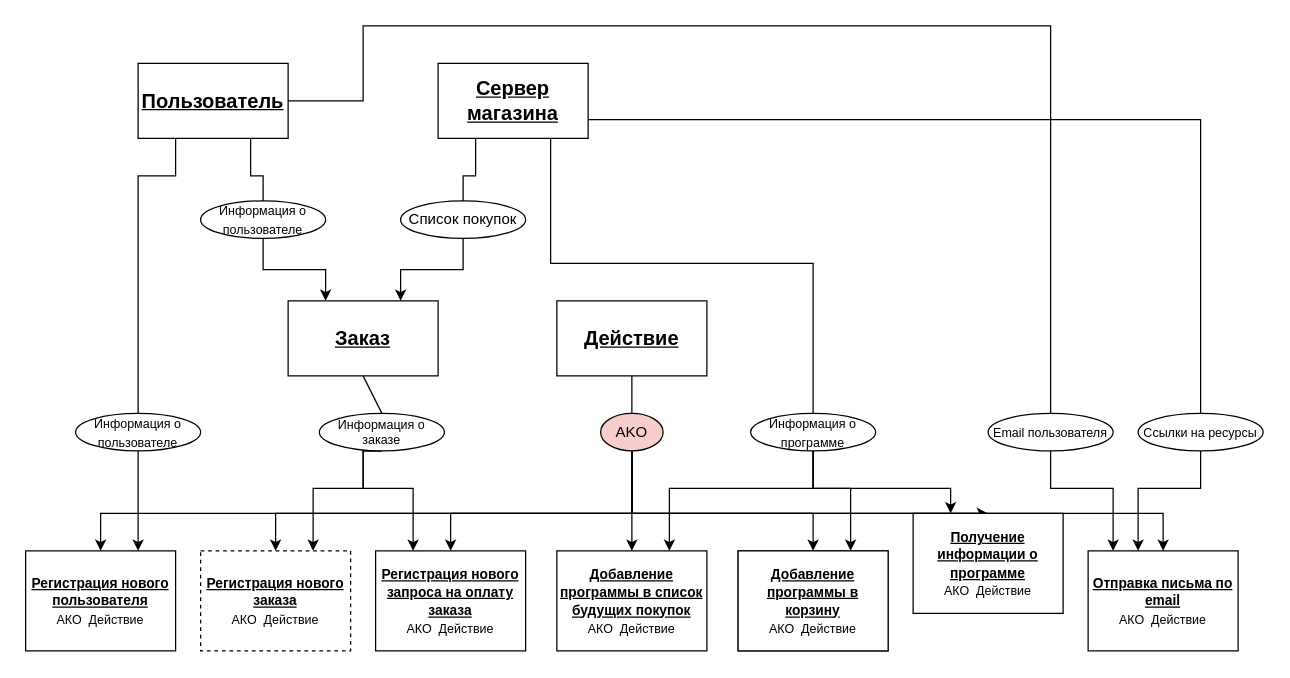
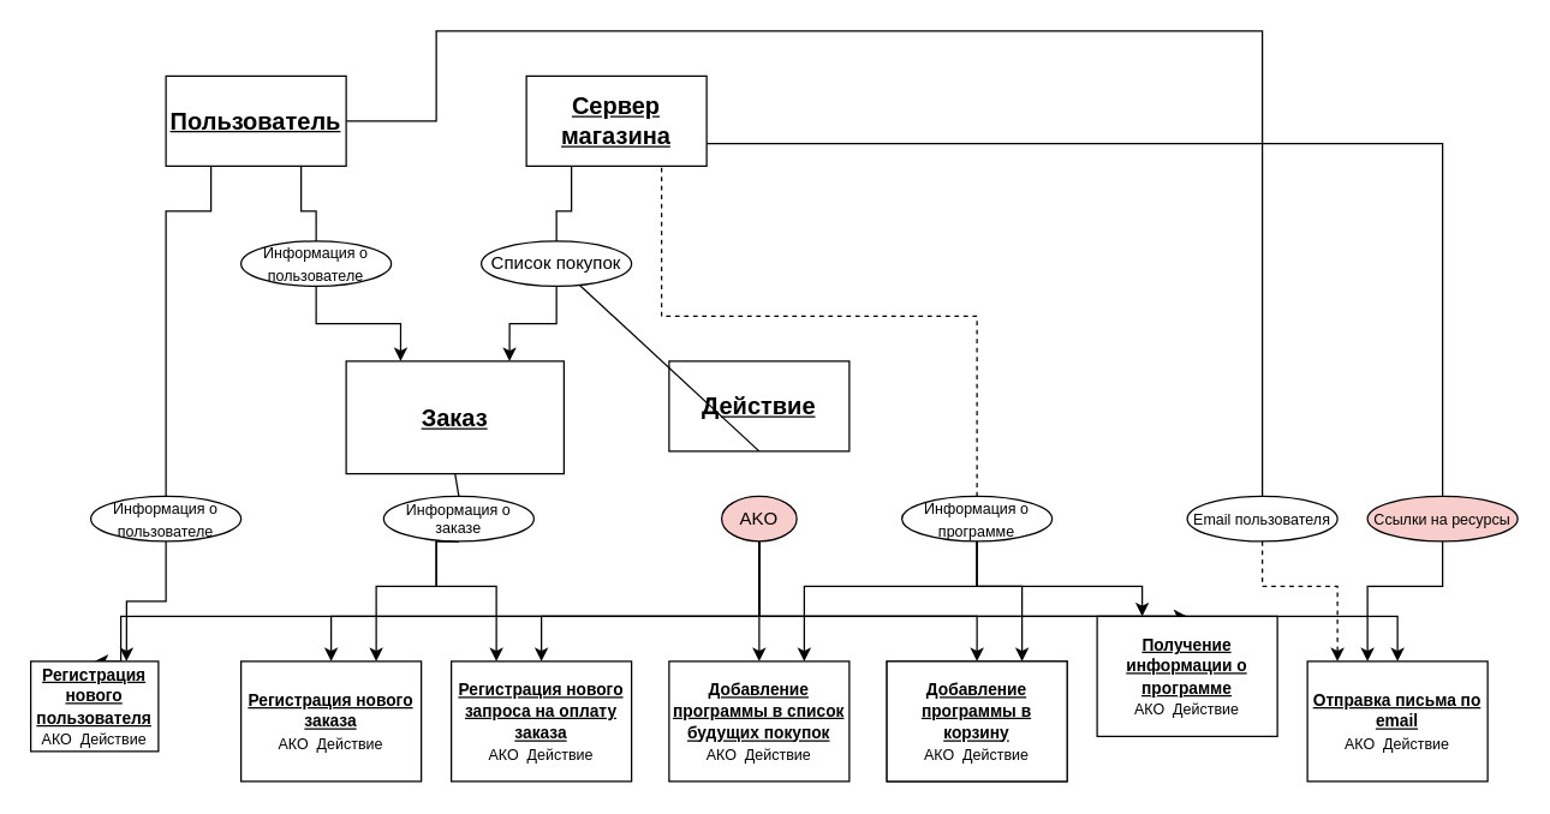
  <mxCell id="0" />
  <mxCell id="1" parent="0" />
  <mxCell id="2" value="&lt;span style=&quot;font-size: 16px;&quot;&gt;&lt;b&gt;&lt;u&gt;Действие&lt;/u&gt;&lt;/b&gt;&lt;/span&gt;" style="rounded=0;whiteSpace=wrap;html=1;" vertex="1" parent="1"><mxGeometry x="445" y="240" width="120" height="60" as="geometry" /></mxCell>
  <mxCell id="3" value="" style="endArrow=none;html=1;rounded=0;exitX=0.5;exitY=1;exitDx=0;exitDy=0;" edge="1" parent="1" source="12"><mxGeometry width="50" height="50" relative="1" as="geometry"><mxPoint x="485" y="320" as="sourcePoint" /><mxPoint x="505" y="360" as="targetPoint" /></mxGeometry></mxCell>
- <mxCell id="4" value="" style="endArrow=none;html=1;rounded=0;exitX=0.5;exitY=1;exitDx=0;exitDy=0;" edge="1" parent="1" source="2" target="12"><mxGeometry width="50" height="50" relative="1" as="geometry"><mxPoint x="505" y="320" as="sourcePoint" /><mxPoint x="505" y="360" as="targetPoint" /></mxGeometry></mxCell>
+ <mxCell id="4" value="" style="endArrow=none;html=1;rounded=0;exitX=0.5;exitY=1;exitDx=0;exitDy=0;" edge="1" parent="1" source="2" target="25"><mxGeometry width="50" height="50" relative="1" as="geometry"><mxPoint x="505" y="320" as="sourcePoint" /><mxPoint x="505" y="360" as="targetPoint" /></mxGeometry></mxCell>
  <mxCell id="5" style="edgeStyle=orthogonalEdgeStyle;rounded=0;orthogonalLoop=1;jettySize=auto;html=1;exitX=0.5;exitY=1;exitDx=0;exitDy=0;entryX=0.5;entryY=0;entryDx=0;entryDy=0;" edge="1" parent="1" source="12" target="13"><mxGeometry relative="1" as="geometry" /></mxCell>
  <mxCell id="6" style="edgeStyle=orthogonalEdgeStyle;rounded=0;orthogonalLoop=1;jettySize=auto;html=1;exitX=0.5;exitY=1;exitDx=0;exitDy=0;entryX=0.5;entryY=0;entryDx=0;entryDy=0;" edge="1" parent="1" source="12" target="14"><mxGeometry relative="1" as="geometry"><Array as="points"><mxPoint x="505" y="410" /><mxPoint x="360" y="410" /></Array></mxGeometry></mxCell>
  <mxCell id="7" style="edgeStyle=orthogonalEdgeStyle;rounded=0;orthogonalLoop=1;jettySize=auto;html=1;exitX=0.5;exitY=1;exitDx=0;exitDy=0;entryX=0.5;entryY=0;entryDx=0;entryDy=0;" edge="1" parent="1" source="12" target="15"><mxGeometry relative="1" as="geometry"><Array as="points"><mxPoint x="505" y="410" /><mxPoint x="220" y="410" /></Array></mxGeometry></mxCell>
  <mxCell id="8" style="edgeStyle=orthogonalEdgeStyle;rounded=0;orthogonalLoop=1;jettySize=auto;html=1;exitX=0.5;exitY=1;exitDx=0;exitDy=0;entryX=0.5;entryY=0;entryDx=0;entryDy=0;" edge="1" parent="1" source="12" target="16"><mxGeometry relative="1" as="geometry"><Array as="points"><mxPoint x="505" y="410" /><mxPoint x="80" y="410" /></Array></mxGeometry></mxCell>
  <mxCell id="9" style="edgeStyle=orthogonalEdgeStyle;rounded=0;orthogonalLoop=1;jettySize=auto;html=1;exitX=0.5;exitY=1;exitDx=0;exitDy=0;entryX=0.5;entryY=0;entryDx=0;entryDy=0;" edge="1" parent="1" source="12" target="18"><mxGeometry relative="1" as="geometry"><Array as="points"><mxPoint x="505" y="410" /><mxPoint x="650" y="410" /></Array></mxGeometry></mxCell>
  <mxCell id="10" style="edgeStyle=orthogonalEdgeStyle;rounded=0;orthogonalLoop=1;jettySize=auto;html=1;exitX=0.5;exitY=1;exitDx=0;exitDy=0;entryX=0.5;entryY=0;entryDx=0;entryDy=0;" edge="1" parent="1" source="12" target="19"><mxGeometry relative="1" as="geometry"><Array as="points"><mxPoint x="505" y="410" /><mxPoint x="790" y="410" /></Array></mxGeometry></mxCell>
  <mxCell id="11" style="edgeStyle=orthogonalEdgeStyle;rounded=0;orthogonalLoop=1;jettySize=auto;html=1;exitX=0.5;exitY=1;exitDx=0;exitDy=0;entryX=0.5;entryY=0;entryDx=0;entryDy=0;" edge="1" parent="1" source="12" target="20"><mxGeometry relative="1" as="geometry"><Array as="points"><mxPoint x="505" y="410" /><mxPoint x="930" y="410" /></Array></mxGeometry></mxCell>
  <mxCell id="12" value="AKO" style="ellipse;whiteSpace=wrap;html=1;fillColor=#f8cecc;" vertex="1" parent="1"><mxGeometry x="480" y="330" width="50" height="30" as="geometry" /></mxCell>
  <mxCell id="13" value="&lt;font style=&quot;&quot;&gt;&lt;font style=&quot;font-size: 11px;&quot;&gt;&lt;b&gt;&lt;u&gt;Добавление программы в список будущих покупок&lt;/u&gt;&lt;/b&gt;&lt;/font&gt;&lt;/font&gt;&lt;div&gt;&lt;font style=&quot;&quot;&gt;&lt;font style=&quot;font-size: 10px;&quot;&gt;АКО&amp;nbsp; Действие&lt;/font&gt;&lt;/font&gt;&lt;/div&gt;" style="rounded=0;whiteSpace=wrap;html=1;" vertex="1" parent="1"><mxGeometry x="445" y="440" width="120" height="80" as="geometry" /></mxCell>
  <mxCell id="14" value="&lt;font style=&quot;&quot;&gt;&lt;font style=&quot;font-size: 11px;&quot;&gt;&lt;b&gt;&lt;u&gt;Регистрация нового запроса на оплату заказа&lt;/u&gt;&lt;/b&gt;&lt;/font&gt;&lt;/font&gt;&lt;div&gt;&lt;font style=&quot;&quot;&gt;&lt;font style=&quot;font-size: 10px;&quot;&gt;АКО&amp;nbsp; Действие&lt;/font&gt;&lt;/font&gt;&lt;/div&gt;" style="rounded=0;whiteSpace=wrap;html=1;" vertex="1" parent="1"><mxGeometry x="300" y="440" width="120" height="80" as="geometry" /></mxCell>
- <mxCell id="15" value="&lt;font style=&quot;&quot;&gt;&lt;font style=&quot;font-size: 11px;&quot;&gt;&lt;b&gt;&lt;u&gt;Регистрация нового заказа&lt;/u&gt;&lt;/b&gt;&lt;/font&gt;&lt;/font&gt;&lt;div&gt;&lt;font style=&quot;&quot;&gt;&lt;font style=&quot;font-size: 10px;&quot;&gt;АКО&amp;nbsp; Действие&lt;/font&gt;&lt;/font&gt;&lt;/div&gt;" style="rounded=0;whiteSpace=wrap;html=1;dashed=1;" vertex="1" parent="1"><mxGeometry x="160" y="440" width="120" height="80" as="geometry" /></mxCell>
- <mxCell id="16" value="&lt;font style=&quot;&quot;&gt;&lt;font style=&quot;font-size: 11px;&quot;&gt;&lt;b&gt;&lt;u&gt;Регистрация нового пользователя&lt;/u&gt;&lt;/b&gt;&lt;/font&gt;&lt;/font&gt;&lt;div&gt;&lt;font style=&quot;&quot;&gt;&lt;font style=&quot;font-size: 10px;&quot;&gt;АКО&amp;nbsp; Действие&lt;/font&gt;&lt;/font&gt;&lt;/div&gt;" style="rounded=0;whiteSpace=wrap;html=1;" vertex="1" parent="1"><mxGeometry x="20" y="440" width="120" height="80" as="geometry" /></mxCell>
+ <mxCell id="15" value="&lt;font style=&quot;&quot;&gt;&lt;font style=&quot;font-size: 11px;&quot;&gt;&lt;b&gt;&lt;u&gt;Регистрация нового заказа&lt;/u&gt;&lt;/b&gt;&lt;/font&gt;&lt;/font&gt;&lt;div&gt;&lt;font style=&quot;&quot;&gt;&lt;font style=&quot;font-size: 10px;&quot;&gt;АКО&amp;nbsp; Действие&lt;/font&gt;&lt;/font&gt;&lt;/div&gt;" style="rounded=0;whiteSpace=wrap;html=1;" vertex="1" parent="1"><mxGeometry x="160" y="440" width="120" height="80" as="geometry" /></mxCell>
+ <mxCell id="16" value="&lt;font style=&quot;&quot;&gt;&lt;font style=&quot;font-size: 11px;&quot;&gt;&lt;b&gt;&lt;u&gt;Регистрация нового пользователя&lt;/u&gt;&lt;/b&gt;&lt;/font&gt;&lt;/font&gt;&lt;div&gt;&lt;font style=&quot;&quot;&gt;&lt;font style=&quot;font-size: 10px;&quot;&gt;АКО&amp;nbsp; Действие&lt;/font&gt;&lt;/font&gt;&lt;/div&gt;" style="rounded=0;whiteSpace=wrap;html=1;" vertex="1" parent="1"><mxGeometry x="20" y="440" width="85" height="60" as="geometry" /></mxCell>
  <mxCell id="17" value="&lt;font style=&quot;&quot;&gt;&lt;span style=&quot;font-size: 11px;&quot;&gt;&lt;b&gt;&lt;u&gt;Считывание карты&lt;/u&gt;&lt;/b&gt;&lt;/span&gt;&lt;br&gt;&lt;font style=&quot;font-size: 10px;&quot;&gt;АКО&amp;nbsp; Действие&lt;/font&gt;&lt;/font&gt;" style="rounded=0;whiteSpace=wrap;html=1;" vertex="1" parent="1"><mxGeometry x="590" y="440" width="120" height="80" as="geometry" /></mxCell>
  <mxCell id="18" value="&lt;font style=&quot;&quot;&gt;&lt;font style=&quot;font-size: 11px;&quot;&gt;&lt;b&gt;&lt;u&gt;Добавление программы в корзину&lt;/u&gt;&lt;/b&gt;&lt;/font&gt;&lt;/font&gt;&lt;div&gt;&lt;font style=&quot;&quot;&gt;&lt;font style=&quot;font-size: 10px;&quot;&gt;АКО&amp;nbsp; Действие&lt;/font&gt;&lt;/font&gt;&lt;/div&gt;" style="rounded=0;whiteSpace=wrap;html=1;" vertex="1" parent="1"><mxGeometry x="590" y="440" width="120" height="80" as="geometry" /></mxCell>
  <mxCell id="19" value="&lt;font style=&quot;&quot;&gt;&lt;font style=&quot;font-size: 11px;&quot;&gt;&lt;b&gt;&lt;u&gt;Получение информации о программе&lt;/u&gt;&lt;/b&gt;&lt;/font&gt;&lt;/font&gt;&lt;div&gt;&lt;font style=&quot;&quot;&gt;&lt;font style=&quot;font-size: 10px;&quot;&gt;АКО&amp;nbsp; Действие&lt;/font&gt;&lt;/font&gt;&lt;/div&gt;" style="rounded=0;whiteSpace=wrap;html=1;" vertex="1" parent="1"><mxGeometry x="730" y="410" width="120" height="80" as="geometry" /></mxCell>
  <mxCell id="20" value="&lt;font style=&quot;&quot;&gt;&lt;font style=&quot;font-size: 11px;&quot;&gt;&lt;b&gt;&lt;u&gt;Отправка письма по email&lt;/u&gt;&lt;/b&gt;&lt;/font&gt;&lt;/font&gt;&lt;div&gt;&lt;font style=&quot;&quot;&gt;&lt;font style=&quot;font-size: 10px;&quot;&gt;АКО&amp;nbsp; Действие&lt;/font&gt;&lt;/font&gt;&lt;/div&gt;" style="rounded=0;whiteSpace=wrap;html=1;" vertex="1" parent="1"><mxGeometry x="870" y="440" width="120" height="80" as="geometry" /></mxCell>
  <mxCell id="21" value="&lt;span style=&quot;font-size: 16px;&quot;&gt;&lt;b&gt;&lt;u&gt;Пользователь&lt;/u&gt;&lt;/b&gt;&lt;/span&gt;" style="rounded=0;whiteSpace=wrap;html=1;" vertex="1" parent="1"><mxGeometry x="110" y="50" width="120" height="60" as="geometry" /></mxCell>
- <mxCell id="22" value="&lt;span style=&quot;font-size: 16px;&quot;&gt;&lt;b&gt;&lt;u&gt;Заказ&lt;/u&gt;&lt;/b&gt;&lt;/span&gt;" style="rounded=0;whiteSpace=wrap;html=1;" vertex="1" parent="1"><mxGeometry x="230" y="240" width="120" height="60" as="geometry" /></mxCell>
+ <mxCell id="22" value="&lt;span style=&quot;font-size: 16px;&quot;&gt;&lt;b&gt;&lt;u&gt;Заказ&lt;/u&gt;&lt;/b&gt;&lt;/span&gt;" style="rounded=0;whiteSpace=wrap;html=1;" vertex="1" parent="1"><mxGeometry x="230" y="240" width="145" height="75" as="geometry" /></mxCell>
  <mxCell id="23" value="&lt;span style=&quot;font-size: 16px;&quot;&gt;&lt;b&gt;&lt;u&gt;Сервер магазина&lt;/u&gt;&lt;/b&gt;&lt;/span&gt;" style="rounded=0;whiteSpace=wrap;html=1;" vertex="1" parent="1"><mxGeometry x="350" y="50" width="120" height="60" as="geometry" /></mxCell>
  <mxCell id="24" style="edgeStyle=orthogonalEdgeStyle;rounded=0;orthogonalLoop=1;jettySize=auto;html=1;exitX=0.5;exitY=1;exitDx=0;exitDy=0;entryX=0.75;entryY=0;entryDx=0;entryDy=0;" edge="1" parent="1" source="25" target="22"><mxGeometry relative="1" as="geometry" /></mxCell>
  <mxCell id="25" value="Список покупок" style="ellipse;whiteSpace=wrap;html=1;" vertex="1" parent="1"><mxGeometry x="320" y="160" width="100" height="30" as="geometry" /></mxCell>
  <mxCell id="26" style="edgeStyle=orthogonalEdgeStyle;rounded=0;orthogonalLoop=1;jettySize=auto;html=1;exitX=0.5;exitY=1;exitDx=0;exitDy=0;entryX=0.75;entryY=0;entryDx=0;entryDy=0;" edge="1" parent="1" source="27" target="16"><mxGeometry relative="1" as="geometry" /></mxCell>
  <mxCell id="27" value="&lt;font style=&quot;font-size: 10px;&quot;&gt;Информация о пользователе&lt;/font&gt;" style="ellipse;whiteSpace=wrap;html=1;" vertex="1" parent="1"><mxGeometry x="60" y="330" width="100" height="30" as="geometry" /></mxCell>
  <mxCell id="28" value="" style="endArrow=none;html=1;rounded=0;entryX=0.25;entryY=1;entryDx=0;entryDy=0;exitX=0.5;exitY=0;exitDx=0;exitDy=0;" edge="1" parent="1" source="27" target="21"><mxGeometry width="50" height="50" relative="1" as="geometry"><mxPoint x="360" y="280" as="sourcePoint" /><mxPoint x="410" y="230" as="targetPoint" /><Array as="points"><mxPoint x="110" y="140" /><mxPoint x="140" y="140" /></Array></mxGeometry></mxCell>
  <mxCell id="29" style="edgeStyle=orthogonalEdgeStyle;rounded=0;orthogonalLoop=1;jettySize=auto;html=1;exitX=0.5;exitY=1;exitDx=0;exitDy=0;entryX=0.25;entryY=0;entryDx=0;entryDy=0;" edge="1" parent="1" source="31" target="14"><mxGeometry relative="1" as="geometry"><Array as="points"><mxPoint x="290" y="390" /><mxPoint x="330" y="390" /></Array></mxGeometry></mxCell>
  <mxCell id="30" style="edgeStyle=orthogonalEdgeStyle;rounded=0;orthogonalLoop=1;jettySize=auto;html=1;exitX=0.5;exitY=1;exitDx=0;exitDy=0;entryX=0.75;entryY=0;entryDx=0;entryDy=0;" edge="1" parent="1" source="31" target="15"><mxGeometry relative="1" as="geometry"><Array as="points"><mxPoint x="290" y="390" /><mxPoint x="250" y="390" /></Array></mxGeometry></mxCell>
  <mxCell id="31" value="Информация о заказе" style="ellipse;whiteSpace=wrap;html=1;fontSize=10;" vertex="1" parent="1"><mxGeometry x="255" y="330" width="100" height="30" as="geometry" /></mxCell>
  <mxCell id="32" value="" style="endArrow=none;html=1;rounded=0;exitX=0.5;exitY=0;exitDx=0;exitDy=0;entryX=0.5;entryY=1;entryDx=0;entryDy=0;" edge="1" parent="1" source="31" target="22"><mxGeometry width="50" height="50" relative="1" as="geometry"><mxPoint x="360" y="280" as="sourcePoint" /><mxPoint x="410" y="230" as="targetPoint" /></mxGeometry></mxCell>
  <mxCell id="33" style="edgeStyle=orthogonalEdgeStyle;rounded=0;orthogonalLoop=1;jettySize=auto;html=1;exitX=0.5;exitY=1;exitDx=0;exitDy=0;entryX=0.75;entryY=0;entryDx=0;entryDy=0;" edge="1" parent="1" source="36" target="18"><mxGeometry relative="1" as="geometry"><Array as="points"><mxPoint x="650" y="390" /><mxPoint x="680" y="390" /></Array></mxGeometry></mxCell>
  <mxCell id="34" style="edgeStyle=orthogonalEdgeStyle;rounded=0;orthogonalLoop=1;jettySize=auto;html=1;exitX=0.5;exitY=1;exitDx=0;exitDy=0;entryX=0.75;entryY=0;entryDx=0;entryDy=0;" edge="1" parent="1" source="36" target="13"><mxGeometry relative="1" as="geometry"><Array as="points"><mxPoint x="650" y="390" /><mxPoint x="535" y="390" /></Array></mxGeometry></mxCell>
  <mxCell id="35" style="edgeStyle=orthogonalEdgeStyle;rounded=0;orthogonalLoop=1;jettySize=auto;html=1;exitX=0.5;exitY=1;exitDx=0;exitDy=0;entryX=0.25;entryY=0;entryDx=0;entryDy=0;" edge="1" parent="1" source="36" target="19"><mxGeometry relative="1" as="geometry"><Array as="points"><mxPoint x="650" y="390" /><mxPoint x="760" y="390" /></Array></mxGeometry></mxCell>
  <mxCell id="36" value="&lt;font style=&quot;font-size: 10px;&quot;&gt;Информация о программе&lt;/font&gt;" style="ellipse;whiteSpace=wrap;html=1;" vertex="1" parent="1"><mxGeometry x="600" y="330" width="100" height="30" as="geometry" /></mxCell>
- <mxCell id="37" value="&lt;font style=&quot;font-size: 10px;&quot;&gt;Ссылки на ресурсы&lt;/font&gt;" style="ellipse;whiteSpace=wrap;html=1;" vertex="1" parent="1"><mxGeometry x="910" y="330" width="100" height="30" as="geometry" /></mxCell>
+ <mxCell id="37" value="&lt;font style=&quot;font-size: 10px;&quot;&gt;Ссылки на ресурсы&lt;/font&gt;" style="ellipse;whiteSpace=wrap;html=1;fillColor=#f8cecc;" vertex="1" parent="1"><mxGeometry x="910" y="330" width="100" height="30" as="geometry" /></mxCell>
  <mxCell id="38" value="Email пользователя" style="ellipse;whiteSpace=wrap;html=1;fontSize=10;" vertex="1" parent="1"><mxGeometry x="790" y="330" width="100" height="30" as="geometry" /></mxCell>
  <mxCell id="39" style="edgeStyle=orthogonalEdgeStyle;rounded=0;orthogonalLoop=1;jettySize=auto;html=1;exitX=0.5;exitY=1;exitDx=0;exitDy=0;" edge="1" parent="1" source="37" target="20"><mxGeometry relative="1" as="geometry"><Array as="points"><mxPoint x="960" y="390" /><mxPoint x="910" y="390" /></Array></mxGeometry></mxCell>
- <mxCell id="40" style="edgeStyle=orthogonalEdgeStyle;rounded=0;orthogonalLoop=1;jettySize=auto;html=1;exitX=0.5;exitY=1;exitDx=0;exitDy=0;" edge="1" parent="1" source="38" target="20"><mxGeometry relative="1" as="geometry"><Array as="points"><mxPoint x="840" y="390" /><mxPoint x="890" y="390" /></Array></mxGeometry></mxCell>
+ <mxCell id="40" style="edgeStyle=orthogonalEdgeStyle;rounded=0;orthogonalLoop=1;jettySize=auto;html=1;exitX=0.5;exitY=1;exitDx=0;exitDy=0;dashed=1;" edge="1" parent="1" source="38" target="20"><mxGeometry relative="1" as="geometry"><Array as="points"><mxPoint x="840" y="390" /><mxPoint x="890" y="390" /></Array></mxGeometry></mxCell>
  <mxCell id="41" style="edgeStyle=orthogonalEdgeStyle;rounded=0;orthogonalLoop=1;jettySize=auto;html=1;exitX=0.5;exitY=1;exitDx=0;exitDy=0;entryX=0.25;entryY=0;entryDx=0;entryDy=0;" edge="1" parent="1" source="42" target="22"><mxGeometry relative="1" as="geometry" /></mxCell>
  <mxCell id="42" value="&lt;font style=&quot;font-size: 10px;&quot;&gt;Информация о пользователе&lt;/font&gt;" style="ellipse;whiteSpace=wrap;html=1;" vertex="1" parent="1"><mxGeometry x="160" y="160" width="100" height="30" as="geometry" /></mxCell>
  <mxCell id="43" value="" style="endArrow=none;html=1;rounded=0;exitX=0.5;exitY=0;exitDx=0;exitDy=0;entryX=0.75;entryY=1;entryDx=0;entryDy=0;" edge="1" parent="1" source="42" target="21"><mxGeometry width="50" height="50" relative="1" as="geometry"><mxPoint x="500" y="370" as="sourcePoint" /><mxPoint x="550" y="320" as="targetPoint" /><Array as="points"><mxPoint x="210" y="140" /><mxPoint x="200" y="140" /></Array></mxGeometry></mxCell>
  <mxCell id="44" value="" style="endArrow=none;html=1;rounded=0;entryX=0.25;entryY=1;entryDx=0;entryDy=0;exitX=0.5;exitY=0;exitDx=0;exitDy=0;" edge="1" parent="1" source="25" target="23"><mxGeometry width="50" height="50" relative="1" as="geometry"><mxPoint x="200" y="290" as="sourcePoint" /><mxPoint x="250" y="240" as="targetPoint" /><Array as="points"><mxPoint x="370" y="140" /><mxPoint x="380" y="140" /></Array></mxGeometry></mxCell>
- <mxCell id="45" value="" style="endArrow=none;html=1;rounded=0;entryX=0.75;entryY=1;entryDx=0;entryDy=0;exitX=0.5;exitY=0;exitDx=0;exitDy=0;" edge="1" parent="1" source="36" target="23"><mxGeometry width="50" height="50" relative="1" as="geometry"><mxPoint x="440" y="170" as="sourcePoint" /><mxPoint x="520" y="290" as="targetPoint" /><Array as="points"><mxPoint x="650" y="210" /><mxPoint x="440" y="210" /></Array></mxGeometry></mxCell>
+ <mxCell id="45" value="" style="endArrow=none;html=1;rounded=0;entryX=0.75;entryY=1;entryDx=0;entryDy=0;exitX=0.5;exitY=0;exitDx=0;exitDy=0;dashed=1;" edge="1" parent="1" source="36" target="23"><mxGeometry width="50" height="50" relative="1" as="geometry"><mxPoint x="440" y="170" as="sourcePoint" /><mxPoint x="520" y="290" as="targetPoint" /><Array as="points"><mxPoint x="650" y="210" /><mxPoint x="440" y="210" /></Array></mxGeometry></mxCell>
  <mxCell id="46" value="" style="endArrow=none;html=1;rounded=0;entryX=1;entryY=0.75;entryDx=0;entryDy=0;exitX=0.5;exitY=0;exitDx=0;exitDy=0;" edge="1" parent="1" source="37" target="23"><mxGeometry width="50" height="50" relative="1" as="geometry"><mxPoint x="470" y="340" as="sourcePoint" /><mxPoint x="520" y="290" as="targetPoint" /><Array as="points"><mxPoint x="960" y="95" /></Array></mxGeometry></mxCell>
  <mxCell id="47" value="" style="endArrow=none;html=1;rounded=0;exitX=1;exitY=0.5;exitDx=0;exitDy=0;entryX=0.5;entryY=0;entryDx=0;entryDy=0;" edge="1" parent="1" source="21" target="38"><mxGeometry width="50" height="50" relative="1" as="geometry"><mxPoint x="470" y="340" as="sourcePoint" /><mxPoint x="520" y="290" as="targetPoint" /><Array as="points"><mxPoint x="290" y="80" /><mxPoint x="290" y="20" /><mxPoint x="840" y="20" /></Array></mxGeometry></mxCell>
